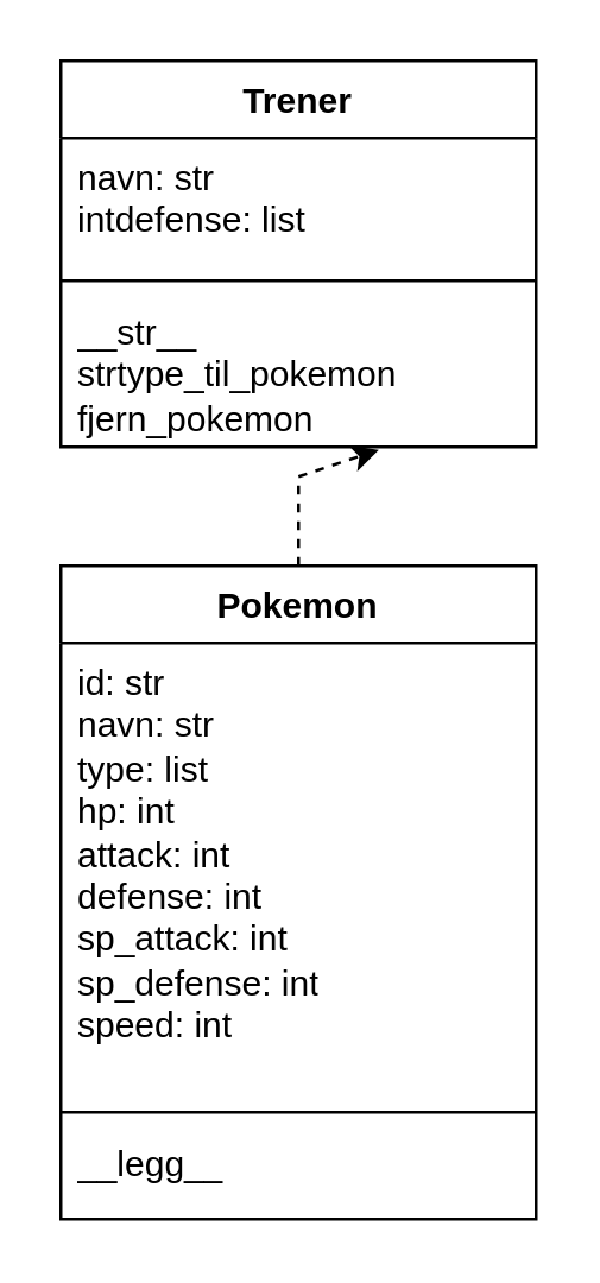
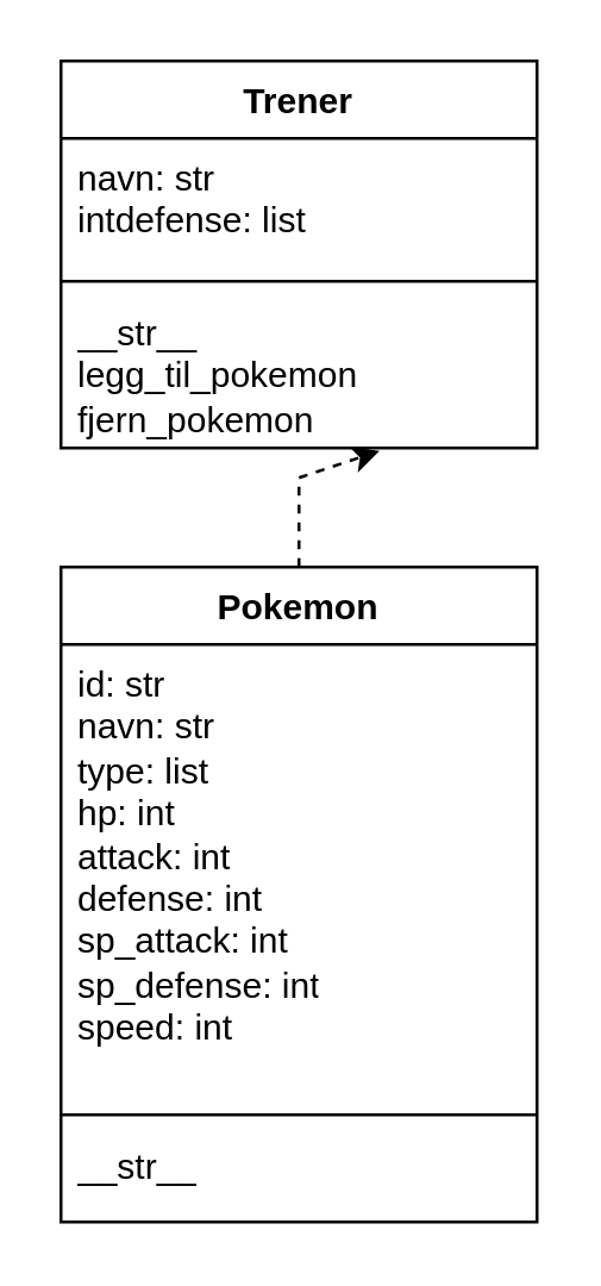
  <mxCell id="0" />
  <mxCell id="1" parent="0" />
  <mxCell id="2" value="Trener" style="swimlane;fontStyle=1;align=center;verticalAlign=top;childLayout=stackLayout;horizontal=1;startSize=26;horizontalStack=0;resizeParent=1;resizeParentMax=0;resizeLast=0;collapsible=1;marginBottom=0;whiteSpace=wrap;html=1;" parent="1" vertex="1"><mxGeometry x="20" y="20" width="160" height="130" as="geometry" /></mxCell>
  <mxCell id="3" value="navn: str&lt;br&gt;intdefense: list" style="text;strokeColor=none;fillColor=none;align=left;verticalAlign=top;spacingLeft=4;spacingRight=4;overflow=hidden;rotatable=0;points=[[0,0.5],[1,0.5]];portConstraint=eastwest;whiteSpace=wrap;html=1;" parent="2" vertex="1"><mxGeometry y="26" width="160" height="44" as="geometry" /></mxCell>
  <mxCell id="4" value="" style="line;strokeWidth=1;fillColor=none;align=left;verticalAlign=middle;spacingTop=-1;spacingLeft=3;spacingRight=3;rotatable=0;labelPosition=right;points=[];portConstraint=eastwest;strokeColor=inherit;" parent="2" vertex="1"><mxGeometry y="70" width="160" height="8" as="geometry" /></mxCell>
- <mxCell id="5" value="__str__&lt;br style=&quot;border-color: var(--border-color);&quot;&gt;strtype_til_pokemon&lt;br style=&quot;border-color: var(--border-color);&quot;&gt;fjern_pokemon" style="text;strokeColor=none;fillColor=none;align=left;verticalAlign=top;spacingLeft=4;spacingRight=4;overflow=hidden;rotatable=0;points=[[0,0.5],[1,0.5]];portConstraint=eastwest;whiteSpace=wrap;html=1;" parent="2" vertex="1"><mxGeometry y="78" width="160" height="52" as="geometry" /></mxCell>
+ <mxCell id="5" value="__str__&lt;br style=&quot;border-color: var(--border-color);&quot;&gt;legg_til_pokemon&lt;br style=&quot;border-color: var(--border-color);&quot;&gt;fjern_pokemon" style="text;strokeColor=none;fillColor=none;align=left;verticalAlign=top;spacingLeft=4;spacingRight=4;overflow=hidden;rotatable=0;points=[[0,0.5],[1,0.5]];portConstraint=eastwest;whiteSpace=wrap;html=1;" parent="2" vertex="1"><mxGeometry y="78" width="160" height="52" as="geometry" /></mxCell>
  <mxCell id="6" value="Pokemon" style="swimlane;fontStyle=1;align=center;verticalAlign=top;childLayout=stackLayout;horizontal=1;startSize=26;horizontalStack=0;resizeParent=1;resizeParentMax=0;resizeLast=0;collapsible=1;marginBottom=0;whiteSpace=wrap;html=1;" parent="1" vertex="1"><mxGeometry x="20" y="190" width="160" height="220" as="geometry" /></mxCell>
  <mxCell id="7" value="id: str&lt;br style=&quot;border-color: var(--border-color);&quot;&gt;navn: str&lt;br style=&quot;border-color: var(--border-color);&quot;&gt;type: list&lt;br style=&quot;border-color: var(--border-color);&quot;&gt;hp: int&lt;br style=&quot;border-color: var(--border-color);&quot;&gt;attack: int&lt;br style=&quot;border-color: var(--border-color);&quot;&gt;defense: int&lt;br style=&quot;border-color: var(--border-color);&quot;&gt;sp_attack: int&lt;br style=&quot;border-color: var(--border-color);&quot;&gt;sp_defense: int&lt;br&gt;speed: int" style="text;strokeColor=none;fillColor=none;align=left;verticalAlign=top;spacingLeft=4;spacingRight=4;overflow=hidden;rotatable=0;points=[[0,0.5],[1,0.5]];portConstraint=eastwest;whiteSpace=wrap;html=1;" parent="6" vertex="1"><mxGeometry y="26" width="160" height="154" as="geometry" /></mxCell>
  <mxCell id="8" value="" style="line;strokeWidth=1;fillColor=none;align=left;verticalAlign=middle;spacingTop=-1;spacingLeft=3;spacingRight=3;rotatable=0;labelPosition=right;points=[];portConstraint=eastwest;strokeColor=inherit;" parent="6" vertex="1"><mxGeometry y="180" width="160" height="8" as="geometry" /></mxCell>
- <mxCell id="9" value="__legg__" style="text;strokeColor=none;fillColor=none;align=left;verticalAlign=top;spacingLeft=4;spacingRight=4;overflow=hidden;rotatable=0;points=[[0,0.5],[1,0.5]];portConstraint=eastwest;whiteSpace=wrap;html=1;" parent="6" vertex="1"><mxGeometry y="188" width="160" height="32" as="geometry" /></mxCell>
+ <mxCell id="9" value="__str__" style="text;strokeColor=none;fillColor=none;align=left;verticalAlign=top;spacingLeft=4;spacingRight=4;overflow=hidden;rotatable=0;points=[[0,0.5],[1,0.5]];portConstraint=eastwest;whiteSpace=wrap;html=1;" parent="6" vertex="1"><mxGeometry y="188" width="160" height="32" as="geometry" /></mxCell>
  <mxCell id="10" value="" style="endArrow=classic;html=1;rounded=0;exitX=0.5;exitY=0;exitDx=0;exitDy=0;entryX=0.669;entryY=1.019;entryDx=0;entryDy=0;entryPerimeter=0;dashed=1;" parent="1" source="6" target="5" edge="1"><mxGeometry width="50" height="50" relative="1" as="geometry"><mxPoint x="-30" y="200" as="sourcePoint" /><mxPoint x="320" y="150" as="targetPoint" /><Array as="points"><mxPoint x="100" y="160" /></Array></mxGeometry></mxCell>
